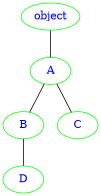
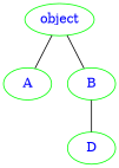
  graph {
    node [color=Green font=Courier fontcolor=Blue]
    object
    A
    B
-   C
    D
    object -- A
-   A -- B
-   A -- C
+   object -- B
    B -- D
  }
